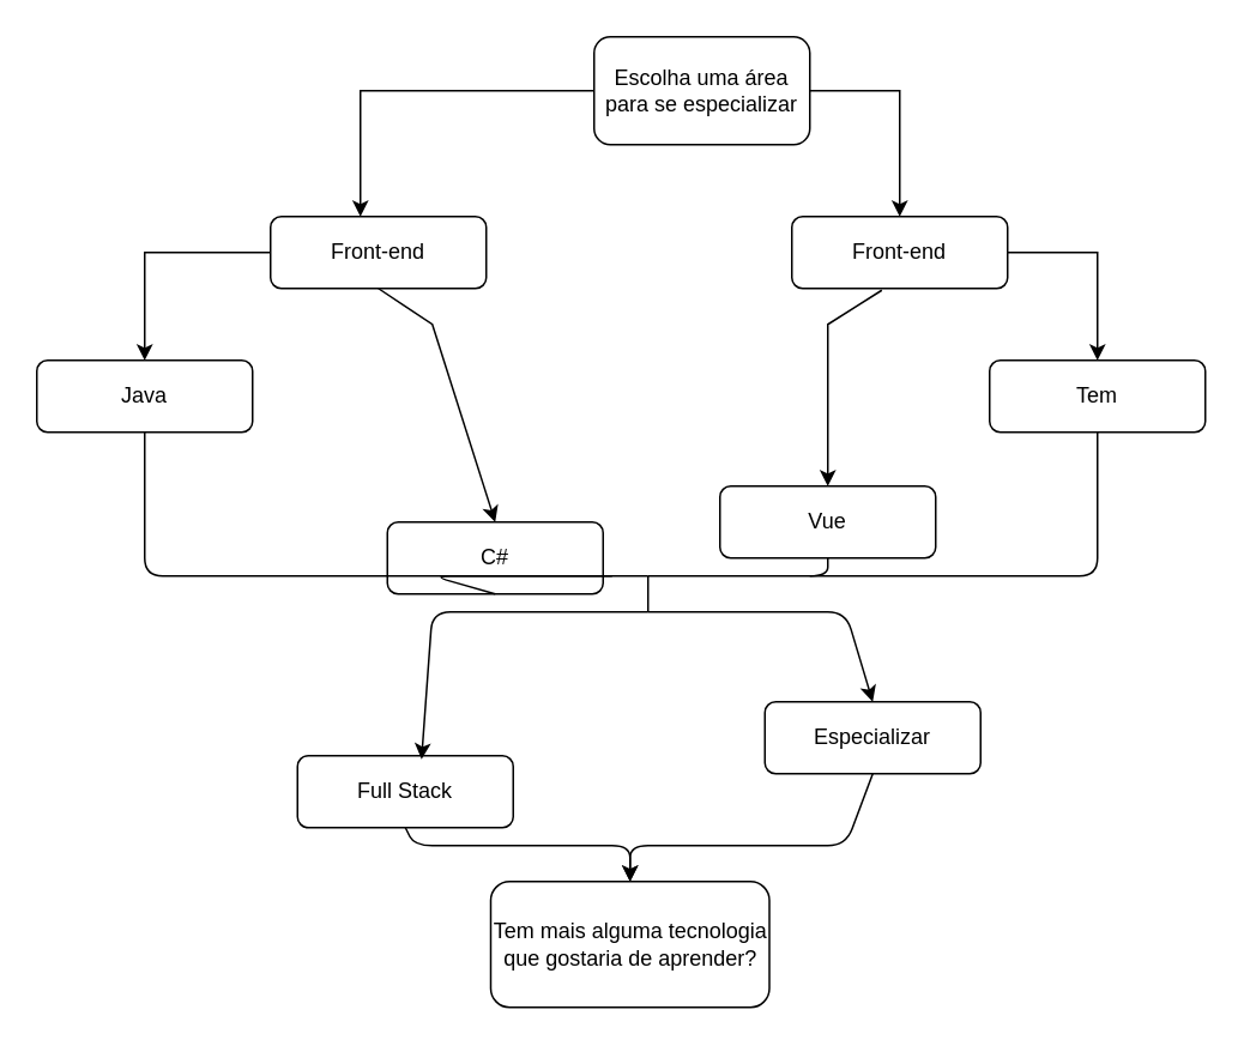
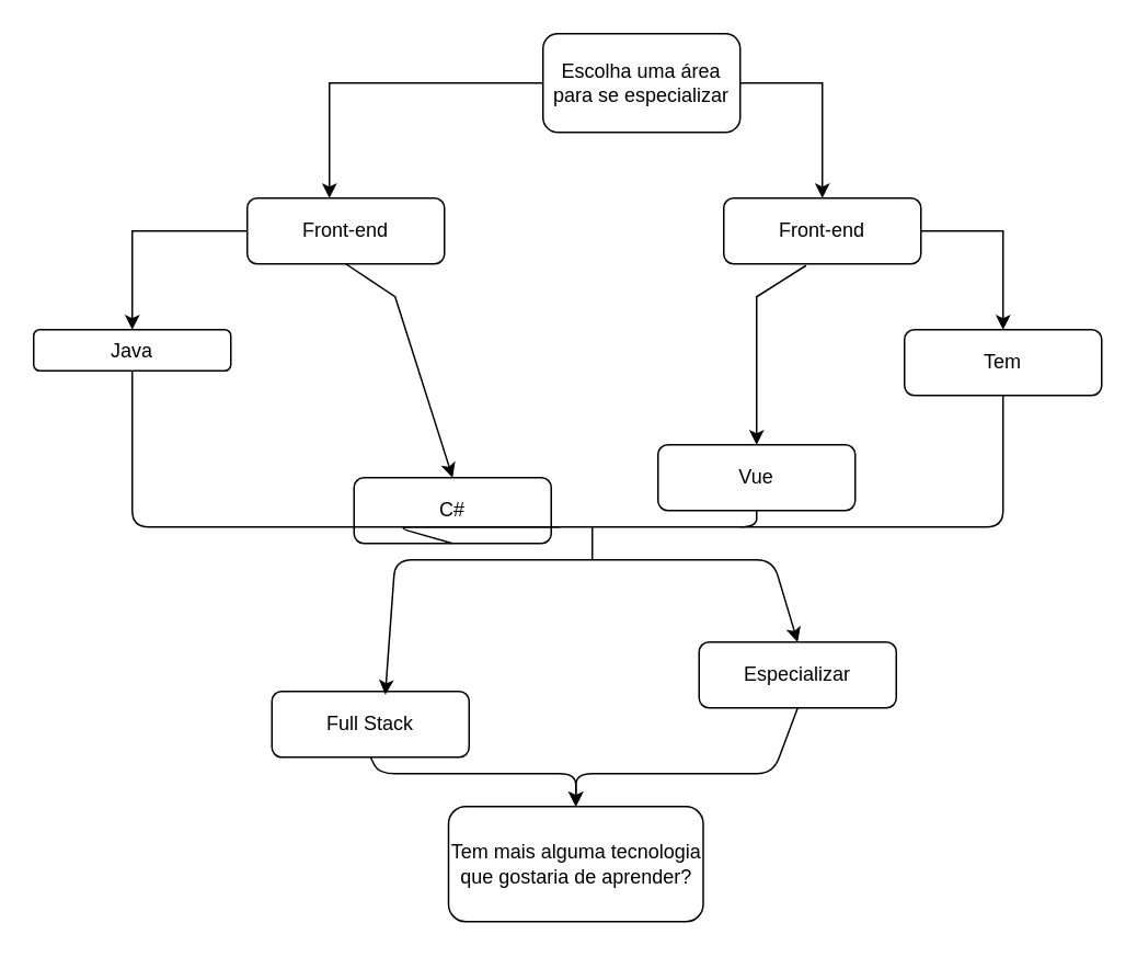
  <mxCell id="0" />
  <mxCell id="1" parent="0" />
  <mxCell id="2" value="Front-end" style="rounded=1;whiteSpace=wrap;html=1;fontSize=12;glass=0;strokeWidth=1;shadow=0;" parent="1" vertex="1"><mxGeometry x="440" y="120" width="120" height="40" as="geometry" /></mxCell>
  <mxCell id="3" value="Escolha uma área para se especializar" style="rounded=1;whiteSpace=wrap;html=1;" parent="1" vertex="1"><mxGeometry x="330" y="20" width="120" height="60" as="geometry" /></mxCell>
  <mxCell id="4" value="Front-end" style="rounded=1;whiteSpace=wrap;html=1;fontSize=12;glass=0;strokeWidth=1;shadow=0;" parent="1" vertex="1"><mxGeometry x="150" y="120" width="120" height="40" as="geometry" /></mxCell>
  <mxCell id="5" value="" style="endArrow=classic;html=1;rounded=0;exitX=1;exitY=0.5;exitDx=0;exitDy=0;entryX=0.5;entryY=0;entryDx=0;entryDy=0;" parent="1" source="3" target="2" edge="1"><mxGeometry width="50" height="50" relative="1" as="geometry"><mxPoint x="310" y="290" as="sourcePoint" /><mxPoint x="350" y="240" as="targetPoint" /><Array as="points"><mxPoint x="500" y="50" /><mxPoint x="500" y="100" /></Array></mxGeometry></mxCell>
  <mxCell id="6" value="" style="endArrow=classic;html=1;rounded=0;exitX=0;exitY=0.5;exitDx=0;exitDy=0;" parent="1" source="3" edge="1"><mxGeometry width="50" height="50" relative="1" as="geometry"><mxPoint x="60" y="50" as="sourcePoint" /><mxPoint x="200" y="120" as="targetPoint" /><Array as="points"><mxPoint x="200" y="50" /><mxPoint x="200" y="80" /><mxPoint x="200" y="90" /></Array></mxGeometry></mxCell>
  <mxCell id="7" value="Vue" style="rounded=1;whiteSpace=wrap;html=1;fontSize=12;glass=0;strokeWidth=1;shadow=0;" parent="1" vertex="1"><mxGeometry x="400" y="270" width="120" height="40" as="geometry" /></mxCell>
  <mxCell id="8" value="Tem" style="rounded=1;whiteSpace=wrap;html=1;fontSize=12;glass=0;strokeWidth=1;shadow=0;" parent="1" vertex="1"><mxGeometry x="550" y="200" width="120" height="40" as="geometry" /></mxCell>
  <mxCell id="9" value="" style="endArrow=classic;html=1;rounded=0;exitX=1;exitY=0.5;exitDx=0;exitDy=0;entryX=0.5;entryY=0;entryDx=0;entryDy=0;" parent="1" source="2" edge="1"><mxGeometry width="50" height="50" relative="1" as="geometry"><mxPoint x="520" y="130" as="sourcePoint" /><mxPoint x="610" y="200" as="targetPoint" /><Array as="points"><mxPoint x="610" y="140" /><mxPoint x="610" y="180" /></Array></mxGeometry></mxCell>
  <mxCell id="10" value="" style="endArrow=classic;html=1;rounded=0;exitX=0.417;exitY=1.025;exitDx=0;exitDy=0;entryX=0.5;entryY=0;entryDx=0;entryDy=0;exitPerimeter=0;" parent="1" source="2" target="7" edge="1"><mxGeometry width="50" height="50" relative="1" as="geometry"><mxPoint x="310" y="160" as="sourcePoint" /><mxPoint x="400" y="230" as="targetPoint" /><Array as="points"><mxPoint x="460" y="180" /><mxPoint x="460" y="200" /></Array></mxGeometry></mxCell>
  <mxCell id="11" value="C#" style="rounded=1;whiteSpace=wrap;html=1;fontSize=12;glass=0;strokeWidth=1;shadow=0;" parent="1" vertex="1"><mxGeometry x="215" y="290" width="120" height="40" as="geometry" /></mxCell>
- <mxCell id="12" value="Java" style="rounded=1;whiteSpace=wrap;html=1;fontSize=12;glass=0;strokeWidth=1;shadow=0;" parent="1" vertex="1"><mxGeometry x="20" y="200" width="120" height="40" as="geometry" /></mxCell>
+ <mxCell id="12" value="Java" style="rounded=1;whiteSpace=wrap;html=1;fontSize=12;glass=0;strokeWidth=1;shadow=0;" parent="1" vertex="1"><mxGeometry x="20" y="200" width="120" height="25" as="geometry" /></mxCell>
  <mxCell id="13" value="" style="endArrow=classic;html=1;rounded=0;entryX=0.5;entryY=0;entryDx=0;entryDy=0;exitX=0.5;exitY=1;exitDx=0;exitDy=0;" parent="1" source="4" target="11" edge="1"><mxGeometry width="50" height="50" relative="1" as="geometry"><mxPoint x="510" y="170" as="sourcePoint" /><mxPoint x="470" y="240" as="targetPoint" /><Array as="points"><mxPoint x="240" y="180" /></Array></mxGeometry></mxCell>
  <mxCell id="14" value="" style="endArrow=classic;html=1;rounded=0;exitX=0;exitY=0.5;exitDx=0;exitDy=0;entryX=0.5;entryY=0;entryDx=0;entryDy=0;" parent="1" source="4" target="12" edge="1"><mxGeometry width="50" height="50" relative="1" as="geometry"><mxPoint x="510.04" y="181" as="sourcePoint" /><mxPoint x="80" y="190" as="targetPoint" /><Array as="points"><mxPoint x="80" y="140" /></Array></mxGeometry></mxCell>
  <mxCell id="15" value="Especializar" style="rounded=1;whiteSpace=wrap;html=1;fontSize=12;glass=0;strokeWidth=1;shadow=0;" parent="1" vertex="1"><mxGeometry x="425" y="390" width="120" height="40" as="geometry" /></mxCell>
  <mxCell id="16" value="Full Stack" style="rounded=1;whiteSpace=wrap;html=1;fontSize=12;glass=0;strokeWidth=1;shadow=0;" parent="1" vertex="1"><mxGeometry x="165" y="420" width="120" height="40" as="geometry" /></mxCell>
  <mxCell id="17" value="" style="endArrow=classic;html=1;entryX=0.5;entryY=0;entryDx=0;entryDy=0;" parent="1" target="15" edge="1"><mxGeometry width="50" height="50" relative="1" as="geometry"><mxPoint x="360" y="340" as="sourcePoint" /><mxPoint x="420" y="300" as="targetPoint" /><Array as="points"><mxPoint x="470" y="340" /></Array></mxGeometry></mxCell>
  <mxCell id="18" value="" style="endArrow=classic;html=1;entryX=0.575;entryY=0.05;entryDx=0;entryDy=0;entryPerimeter=0;" parent="1" target="16" edge="1"><mxGeometry width="50" height="50" relative="1" as="geometry"><mxPoint x="360" y="340" as="sourcePoint" /><mxPoint x="300" y="380" as="targetPoint" /><Array as="points"><mxPoint x="240" y="340" /></Array></mxGeometry></mxCell>
  <mxCell id="19" value="" style="endArrow=none;html=1;entryX=0.5;entryY=1;entryDx=0;entryDy=0;" parent="1" target="7" edge="1"><mxGeometry width="50" height="50" relative="1" as="geometry"><mxPoint x="360" y="320" as="sourcePoint" /><mxPoint x="490" y="320" as="targetPoint" /><Array as="points"><mxPoint x="460" y="320" /></Array></mxGeometry></mxCell>
  <mxCell id="20" value="" style="endArrow=none;html=1;exitX=0.5;exitY=1;exitDx=0;exitDy=0;" parent="1" source="12" edge="1"><mxGeometry width="50" height="50" relative="1" as="geometry"><mxPoint x="70" y="308" as="sourcePoint" /><mxPoint x="360" y="320" as="targetPoint" /><Array as="points"><mxPoint x="80" y="320" /><mxPoint x="180" y="320" /></Array></mxGeometry></mxCell>
  <mxCell id="21" value="" style="endArrow=none;html=1;entryX=0.5;entryY=1;entryDx=0;entryDy=0;" parent="1" target="11" edge="1"><mxGeometry width="50" height="50" relative="1" as="geometry"><mxPoint x="340" y="320" as="sourcePoint" /><mxPoint x="390" y="280" as="targetPoint" /><Array as="points"><mxPoint x="240" y="320" /></Array></mxGeometry></mxCell>
  <mxCell id="22" value="" style="endArrow=none;html=1;entryX=0.5;entryY=1;entryDx=0;entryDy=0;" parent="1" target="8" edge="1"><mxGeometry width="50" height="50" relative="1" as="geometry"><mxPoint x="450" y="320" as="sourcePoint" /><mxPoint x="250" y="280" as="targetPoint" /><Array as="points"><mxPoint x="610" y="320" /></Array></mxGeometry></mxCell>
  <mxCell id="23" value="" style="endArrow=none;html=1;" parent="1" edge="1"><mxGeometry width="50" height="50" relative="1" as="geometry"><mxPoint x="360" y="340" as="sourcePoint" /><mxPoint x="360" y="320" as="targetPoint" /></mxGeometry></mxCell>
  <mxCell id="24" value="Tem mais alguma tecnologia que gostaria de aprender?" style="rounded=1;whiteSpace=wrap;html=1;" parent="1" vertex="1"><mxGeometry x="272.5" y="490" width="155" height="70" as="geometry" /></mxCell>
  <mxCell id="25" value="" style="endArrow=classic;html=1;entryX=0.5;entryY=0;entryDx=0;entryDy=0;exitX=0.5;exitY=1;exitDx=0;exitDy=0;" parent="1" source="16" target="24" edge="1"><mxGeometry width="50" height="50" relative="1" as="geometry"><mxPoint x="370" y="350" as="sourcePoint" /><mxPoint x="249" y="392" as="targetPoint" /><Array as="points"><mxPoint x="230" y="470" /><mxPoint x="350" y="470" /></Array></mxGeometry></mxCell>
  <mxCell id="26" value="" style="endArrow=classic;html=1;exitX=0.5;exitY=1;exitDx=0;exitDy=0;" parent="1" source="15" edge="1"><mxGeometry width="50" height="50" relative="1" as="geometry"><mxPoint x="240" y="430" as="sourcePoint" /><mxPoint x="350" y="490" as="targetPoint" /><Array as="points"><mxPoint x="470" y="470" /><mxPoint x="350" y="470" /></Array></mxGeometry></mxCell>
